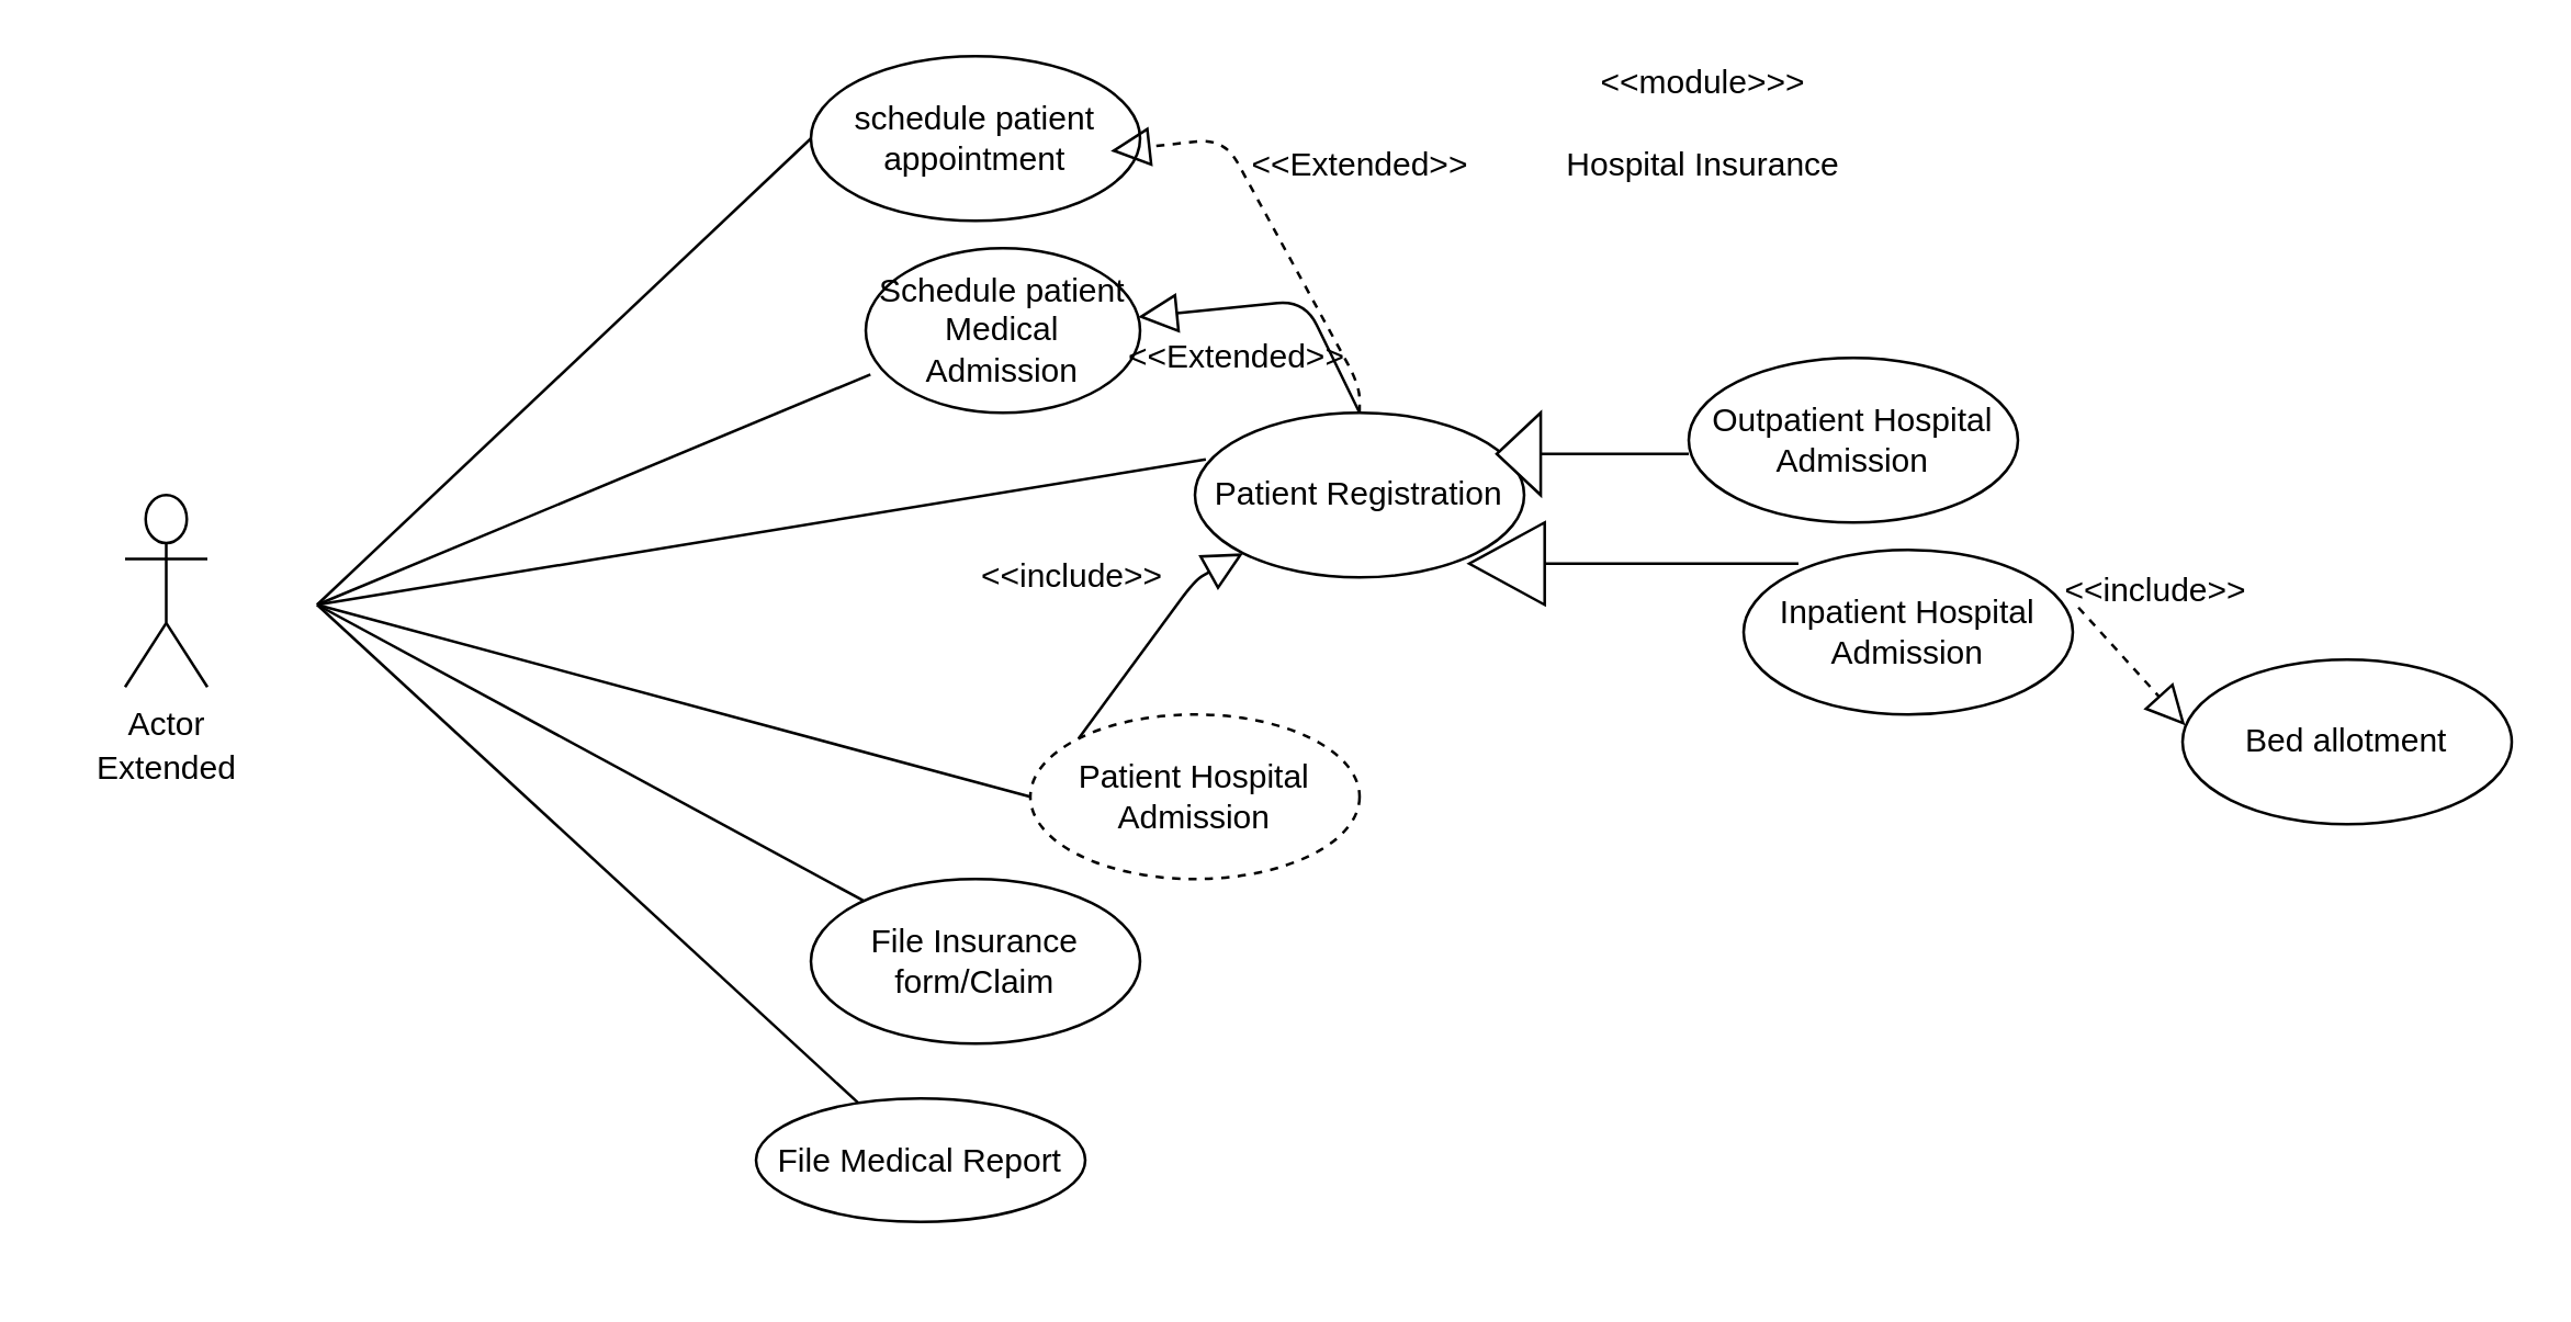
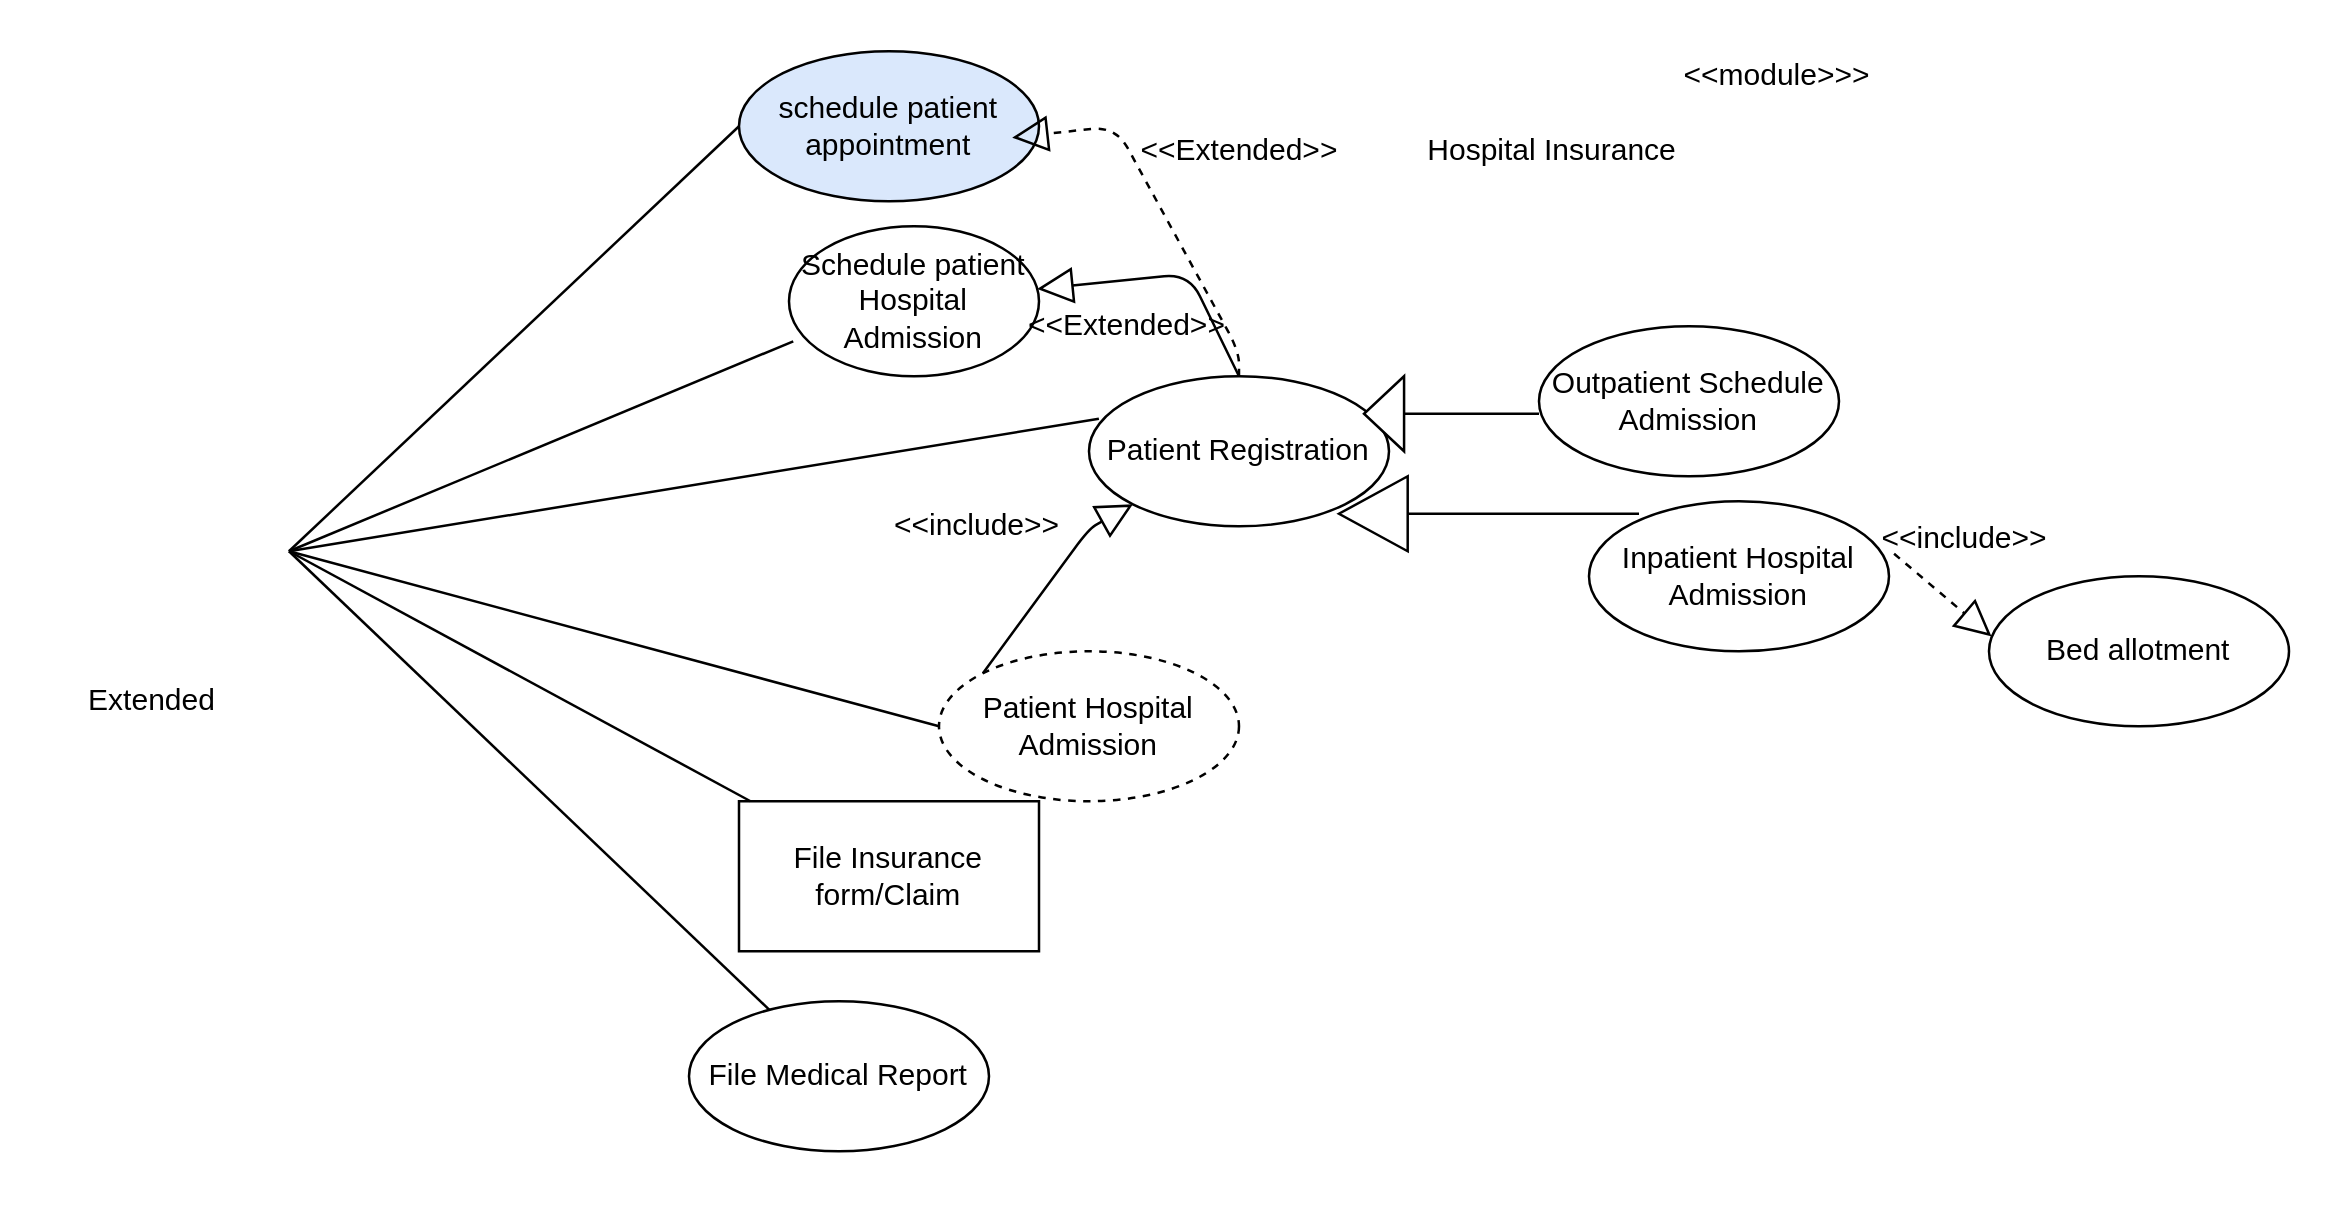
  <mxCell id="0" />
  <mxCell id="1" parent="0" />
- <mxCell id="2" value="schedule patient appointment" style="ellipse;whiteSpace=wrap;html=1;" vertex="1" parent="1"><mxGeometry x="295" y="20" width="120" height="60" as="geometry" /></mxCell>
- <mxCell id="3" value="Schedule patient Medical Admission" style="ellipse;whiteSpace=wrap;html=1;" vertex="1" parent="1"><mxGeometry x="315" y="90" width="100" height="60" as="geometry" /></mxCell>
+ <mxCell id="2" value="schedule patient appointment" style="ellipse;whiteSpace=wrap;html=1;fillColor=#dae8fc;" vertex="1" parent="1"><mxGeometry x="295" y="20" width="120" height="60" as="geometry" /></mxCell>
+ <mxCell id="3" value="Schedule patient Hospital Admission" style="ellipse;whiteSpace=wrap;html=1;" vertex="1" parent="1"><mxGeometry x="315" y="90" width="100" height="60" as="geometry" /></mxCell>
  <mxCell id="4" value="Patient Registration" style="ellipse;whiteSpace=wrap;html=1;" vertex="1" parent="1"><mxGeometry x="435" y="150" width="120" height="60" as="geometry" /></mxCell>
  <mxCell id="5" value="Patient Hospital Admission" style="ellipse;whiteSpace=wrap;html=1;dashed=1;" vertex="1" parent="1"><mxGeometry x="375" y="260" width="120" height="60" as="geometry" /></mxCell>
- <mxCell id="6" value="File Insurance form/Claim" style="ellipse;whiteSpace=wrap;html=1;" vertex="1" parent="1"><mxGeometry x="295" y="320" width="120" height="60" as="geometry" /></mxCell>
- <mxCell id="7" value="File Medical Report" style="ellipse;whiteSpace=wrap;html=1;" vertex="1" parent="1"><mxGeometry x="275" y="400" width="120" height="45" as="geometry" /></mxCell>
- <mxCell id="8" value="Actor" style="shape=umlActor;verticalLabelPosition=bottom;verticalAlign=top;html=1;outlineConnect=0;" vertex="1" parent="1"><mxGeometry x="45" y="180" width="30" height="70" as="geometry" /></mxCell>
+ <mxCell id="6" value="File Insurance form/Claim" style="whiteSpace=wrap;html=1;rounded=0;" vertex="1" parent="1"><mxGeometry x="295" y="320" width="120" height="60" as="geometry" /></mxCell>
+ <mxCell id="7" value="File Medical Report" style="ellipse;whiteSpace=wrap;html=1;" vertex="1" parent="1"><mxGeometry x="275" y="400" width="120" height="60" as="geometry" /></mxCell>
  <mxCell id="9" value="" style="endArrow=none;html=1;entryX=0;entryY=0.5;entryDx=0;entryDy=0;" edge="1" parent="1" target="2"><mxGeometry width="50" height="50" relative="1" as="geometry"><mxPoint x="115" y="220" as="sourcePoint" /><mxPoint x="215" y="80" as="targetPoint" /></mxGeometry></mxCell>
  <mxCell id="10" value="" style="endArrow=none;html=1;entryX=0.017;entryY=0.767;entryDx=0;entryDy=0;entryPerimeter=0;" edge="1" parent="1" target="3"><mxGeometry width="50" height="50" relative="1" as="geometry"><mxPoint x="115" y="220" as="sourcePoint" /><mxPoint x="310" y="30" as="targetPoint" /></mxGeometry></mxCell>
  <mxCell id="11" value="" style="endArrow=none;html=1;entryX=0.033;entryY=0.283;entryDx=0;entryDy=0;entryPerimeter=0;" edge="1" parent="1" target="4"><mxGeometry width="50" height="50" relative="1" as="geometry"><mxPoint x="115" y="220" as="sourcePoint" /><mxPoint x="317.04" y="116.02" as="targetPoint" /></mxGeometry></mxCell>
  <mxCell id="12" value="" style="endArrow=none;html=1;entryX=0;entryY=0.5;entryDx=0;entryDy=0;" edge="1" parent="1" target="5"><mxGeometry width="50" height="50" relative="1" as="geometry"><mxPoint x="115" y="220" as="sourcePoint" /><mxPoint x="333.96" y="156.98" as="targetPoint" /></mxGeometry></mxCell>
  <mxCell id="13" value="" style="endArrow=none;html=1;" edge="1" parent="1" target="6"><mxGeometry width="50" height="50" relative="1" as="geometry"><mxPoint x="115" y="220" as="sourcePoint" /><mxPoint x="415" y="230" as="targetPoint" /></mxGeometry></mxCell>
  <mxCell id="14" value="" style="endArrow=none;html=1;" edge="1" parent="1" target="7"><mxGeometry width="50" height="50" relative="1" as="geometry"><mxPoint x="115" y="220" as="sourcePoint" /><mxPoint x="342.109" y="311.928" as="targetPoint" /></mxGeometry></mxCell>
- <mxCell id="15" value="Bed allotment" style="ellipse;whiteSpace=wrap;html=1;" vertex="1" parent="1"><mxGeometry x="795" y="240" width="120" height="60" as="geometry" /></mxCell>
- <mxCell id="16" value="Outpatient Hospital Admission" style="ellipse;whiteSpace=wrap;html=1;" vertex="1" parent="1"><mxGeometry x="615" y="130" width="120" height="60" as="geometry" /></mxCell>
+ <mxCell id="15" value="Bed allotment" style="ellipse;whiteSpace=wrap;html=1;" vertex="1" parent="1"><mxGeometry x="795" y="230" width="120" height="60" as="geometry" /></mxCell>
+ <mxCell id="16" value="Outpatient Schedule Admission" style="ellipse;whiteSpace=wrap;html=1;" vertex="1" parent="1"><mxGeometry x="615" y="130" width="120" height="60" as="geometry" /></mxCell>
  <mxCell id="17" value="Inpatient Hospital Admission" style="ellipse;whiteSpace=wrap;html=1;gradientColor=#ffffff;" vertex="1" parent="1"><mxGeometry x="635" y="200" width="120" height="60" as="geometry" /></mxCell>
  <mxCell id="18" value="" style="endArrow=block;dashed=0;endFill=0;endSize=12;html=1;entryX=0;entryY=1;entryDx=0;entryDy=0;exitX=0;exitY=0;exitDx=0;exitDy=0;" edge="1" parent="1" source="5" target="4"><mxGeometry width="160" relative="1" as="geometry"><mxPoint x="265" y="210" as="sourcePoint" /><mxPoint x="425" y="210" as="targetPoint" /><Array as="points"><mxPoint x="435" y="211" /></Array></mxGeometry></mxCell>
  <mxCell id="19" value="&amp;lt;&amp;lt;include&amp;gt;&amp;gt;" style="text;html=1;align=center;verticalAlign=middle;resizable=0;points=[];autosize=1;" vertex="1" parent="1"><mxGeometry x="350" y="200" width="80" height="20" as="geometry" /></mxCell>
  <mxCell id="20" value="" style="endArrow=block;dashed=0;endFill=0;endSize=12;html=1;exitX=0.5;exitY=0;exitDx=0;exitDy=0;" edge="1" parent="1" source="4" target="3"><mxGeometry width="160" relative="1" as="geometry"><mxPoint x="485" y="150" as="sourcePoint" /><mxPoint x="525" y="62.426" as="targetPoint" /><Array as="points"><mxPoint x="475" y="109" /></Array></mxGeometry></mxCell>
  <mxCell id="21" value="" style="endArrow=block;dashed=1;endFill=0;endSize=12;html=1;" edge="1" parent="1" source="4"><mxGeometry width="160" relative="1" as="geometry"><mxPoint x="465.7" y="101" as="sourcePoint" /><mxPoint x="404.299" y="54.554" as="targetPoint" /><Array as="points"><mxPoint x="495" y="140" /><mxPoint x="445.7" y="50" /></Array></mxGeometry></mxCell>
  <mxCell id="22" value="" style="endArrow=block;dashed=1;endFill=0;endSize=12;html=1;exitX=1.017;exitY=0.35;exitDx=0;exitDy=0;exitPerimeter=0;entryX=0.008;entryY=0.4;entryDx=0;entryDy=0;entryPerimeter=0;" edge="1" parent="1" source="17" target="15"><mxGeometry width="160" relative="1" as="geometry"><mxPoint x="745" y="250" as="sourcePoint" /><mxPoint x="785" y="250" as="targetPoint" /></mxGeometry></mxCell>
  <mxCell id="23" value="" style="shape=singleArrow;direction=west;whiteSpace=wrap;html=1;gradientColor=#ffffff;arrowWidth=0;arrowSize=0.229;" vertex="1" parent="1"><mxGeometry x="545" y="150" width="70" height="30" as="geometry" /></mxCell>
  <mxCell id="24" value="" style="shape=singleArrow;direction=west;whiteSpace=wrap;html=1;gradientColor=#ffffff;arrowWidth=0;arrowSize=0.229;" vertex="1" parent="1"><mxGeometry x="535" y="190" width="120" height="30" as="geometry" /></mxCell>
  <mxCell id="25" value="Extended" style="text;html=1;align=center;verticalAlign=middle;resizable=0;points=[];autosize=1;" vertex="1" parent="1"><mxGeometry x="20" y="270" width="80" height="20" as="geometry" /></mxCell>
  <mxCell id="26" value="&amp;lt;&amp;lt;include&amp;gt;&amp;gt;" style="text;html=1;align=center;verticalAlign=middle;resizable=0;points=[];autosize=1;" vertex="1" parent="1"><mxGeometry x="745" y="205" width="80" height="20" as="geometry" /></mxCell>
  <mxCell id="27" value="Hospital Insurance" style="text;html=1;align=center;verticalAlign=middle;resizable=0;points=[];autosize=1;" vertex="1" parent="1"><mxGeometry x="555" y="50" width="130" height="20" as="geometry" /></mxCell>
- <mxCell id="28" value="&amp;lt;&amp;lt;module&amp;gt;&amp;gt;&amp;gt;" style="text;html=1;align=center;verticalAlign=middle;resizable=0;points=[];autosize=1;" vertex="1" parent="1"><mxGeometry x="575" y="20" width="90" height="20" as="geometry" /></mxCell>
+ <mxCell id="28" value="&amp;lt;&amp;lt;module&amp;gt;&amp;gt;&amp;gt;" style="text;html=1;align=center;verticalAlign=middle;resizable=0;points=[];autosize=1;" vertex="1" parent="1"><mxGeometry x="665" y="20" width="90" height="20" as="geometry" /></mxCell>
  <mxCell id="29" value="&amp;lt;&amp;lt;Extended&amp;gt;&amp;gt;" style="text;html=1;align=center;verticalAlign=middle;resizable=0;points=[];autosize=1;" vertex="1" parent="1"><mxGeometry x="450" y="50" width="90" height="20" as="geometry" /></mxCell>
  <mxCell id="30" value="&amp;lt;&amp;lt;Extended&amp;gt;&amp;gt;" style="text;html=1;align=center;verticalAlign=middle;resizable=0;points=[];autosize=1;" vertex="1" parent="1"><mxGeometry x="405" y="120" width="90" height="20" as="geometry" /></mxCell>
